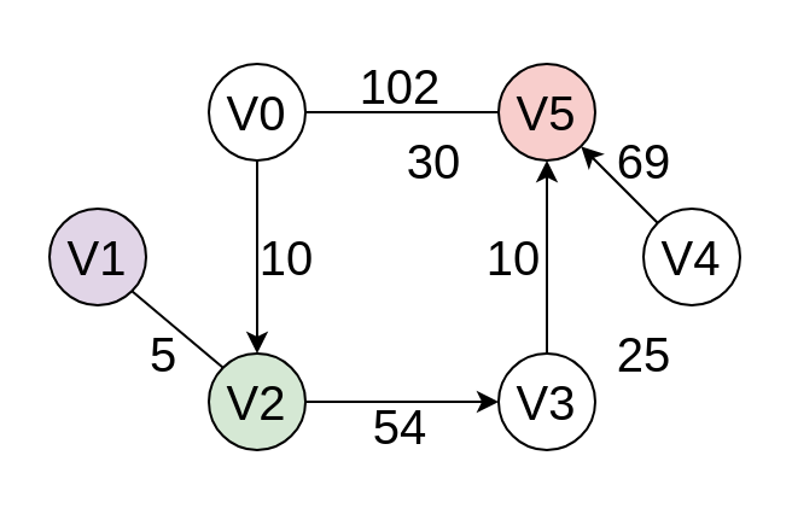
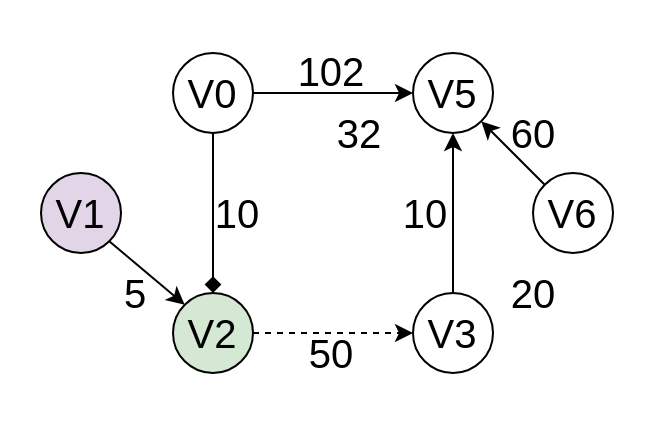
  <mxCell id="0" />
  <mxCell id="1" parent="0" />
- <mxCell id="2" style="edgeStyle=none;rounded=0;orthogonalLoop=1;jettySize=auto;html=1;exitX=1;exitY=0.5;exitDx=0;exitDy=0;entryX=0;entryY=0.5;entryDx=0;entryDy=0;fontSize=20;endArrow=none;" edge="1" parent="1" source="4" target="7"><mxGeometry relative="1" as="geometry" /></mxCell>
- <mxCell id="3" style="edgeStyle=none;rounded=0;orthogonalLoop=1;jettySize=auto;html=1;exitX=0.5;exitY=1;exitDx=0;exitDy=0;entryX=0.5;entryY=0;entryDx=0;entryDy=0;fontSize=20;" edge="1" parent="1" source="4" target="6"><mxGeometry relative="1" as="geometry" /></mxCell>
+ <mxCell id="2" style="edgeStyle=none;rounded=0;orthogonalLoop=1;jettySize=auto;html=1;exitX=1;exitY=0.5;exitDx=0;exitDy=0;entryX=0;entryY=0.5;entryDx=0;entryDy=0;fontSize=20;" edge="1" parent="1" source="4" target="7"><mxGeometry relative="1" as="geometry" /></mxCell>
+ <mxCell id="3" style="edgeStyle=none;rounded=0;orthogonalLoop=1;jettySize=auto;html=1;exitX=0.5;exitY=1;exitDx=0;exitDy=0;entryX=0.5;entryY=0;entryDx=0;entryDy=0;fontSize=20;endArrow=diamond;" edge="1" parent="1" source="4" target="6"><mxGeometry relative="1" as="geometry" /></mxCell>
  <mxCell id="4" value="V0" style="ellipse;whiteSpace=wrap;html=1;aspect=fixed;fontSize=20;" vertex="1" parent="1"><mxGeometry x="86" y="26" width="40" height="40" as="geometry" /></mxCell>
- <mxCell id="5" style="edgeStyle=none;rounded=0;orthogonalLoop=1;jettySize=auto;html=1;exitX=1;exitY=0.5;exitDx=0;exitDy=0;entryX=0;entryY=0.5;entryDx=0;entryDy=0;fontSize=20;" edge="1" parent="1" source="6" target="9"><mxGeometry relative="1" as="geometry" /></mxCell>
+ <mxCell id="5" style="edgeStyle=none;rounded=0;orthogonalLoop=1;jettySize=auto;html=1;exitX=1;exitY=0.5;exitDx=0;exitDy=0;entryX=0;entryY=0.5;entryDx=0;entryDy=0;fontSize=20;dashed=1;" edge="1" parent="1" source="6" target="9"><mxGeometry relative="1" as="geometry" /></mxCell>
  <mxCell id="6" value="V2" style="ellipse;whiteSpace=wrap;html=1;aspect=fixed;fontSize=20;fillColor=#d5e8d4;" vertex="1" parent="1"><mxGeometry x="86" y="146" width="40" height="40" as="geometry" /></mxCell>
- <mxCell id="7" value="V5" style="ellipse;whiteSpace=wrap;html=1;aspect=fixed;fontSize=20;align=center;verticalAlign=middle;fillColor=#f8cecc;" vertex="1" parent="1"><mxGeometry x="206" y="26" width="40" height="40" as="geometry" /></mxCell>
+ <mxCell id="7" value="V5" style="ellipse;whiteSpace=wrap;html=1;aspect=fixed;fontSize=20;align=center;verticalAlign=middle;" vertex="1" parent="1"><mxGeometry x="206" y="26" width="40" height="40" as="geometry" /></mxCell>
  <mxCell id="8" style="edgeStyle=none;rounded=0;orthogonalLoop=1;jettySize=auto;html=1;exitX=0.5;exitY=0;exitDx=0;exitDy=0;entryX=0.5;entryY=1;entryDx=0;entryDy=0;fontSize=20;" edge="1" parent="1" source="9" target="7"><mxGeometry relative="1" as="geometry" /></mxCell>
  <mxCell id="9" value="V3" style="ellipse;whiteSpace=wrap;html=1;aspect=fixed;fontSize=20;" vertex="1" parent="1"><mxGeometry x="206" y="146" width="40" height="40" as="geometry" /></mxCell>
  <mxCell id="10" style="edgeStyle=none;rounded=0;orthogonalLoop=1;jettySize=auto;html=1;exitX=0;exitY=0;exitDx=0;exitDy=0;entryX=1;entryY=1;entryDx=0;entryDy=0;fontSize=20;" edge="1" parent="1" source="11" target="7"><mxGeometry relative="1" as="geometry" /></mxCell>
- <mxCell id="11" value="V4" style="ellipse;whiteSpace=wrap;html=1;aspect=fixed;fontSize=20;" vertex="1" parent="1"><mxGeometry x="266" y="86" width="40" height="40" as="geometry" /></mxCell>
- <mxCell id="12" style="edgeStyle=none;rounded=0;orthogonalLoop=1;jettySize=auto;html=1;exitX=1;exitY=1;exitDx=0;exitDy=0;entryX=0;entryY=0;entryDx=0;entryDy=0;fontSize=20;endArrow=none;" edge="1" parent="1" source="13" target="6"><mxGeometry relative="1" as="geometry" /></mxCell>
+ <mxCell id="11" value="V6" style="ellipse;whiteSpace=wrap;html=1;aspect=fixed;fontSize=20;" vertex="1" parent="1"><mxGeometry x="266" y="86" width="40" height="40" as="geometry" /></mxCell>
+ <mxCell id="12" style="edgeStyle=none;rounded=0;orthogonalLoop=1;jettySize=auto;html=1;exitX=1;exitY=1;exitDx=0;exitDy=0;entryX=0;entryY=0;entryDx=0;entryDy=0;fontSize=20;" edge="1" parent="1" source="13" target="6"><mxGeometry relative="1" as="geometry" /></mxCell>
  <mxCell id="13" value="V1" style="ellipse;whiteSpace=wrap;html=1;aspect=fixed;fontSize=20;fillColor=#e1d5e7;" vertex="1" parent="1"><mxGeometry x="20" y="86" width="40" height="40" as="geometry" /></mxCell>
  <mxCell id="14" value="5" style="text;html=1;align=center;verticalAlign=middle;resizable=0;points=[];autosize=1;strokeColor=none;fillColor=none;fontSize=20;" vertex="1" parent="1"><mxGeometry x="52" y="131" width="30" height="30" as="geometry" /></mxCell>
  <mxCell id="15" value="10" style="text;html=1;align=center;verticalAlign=middle;resizable=0;points=[];autosize=1;strokeColor=none;fillColor=none;fontSize=20;" vertex="1" parent="1"><mxGeometry x="98" y="91" width="40" height="30" as="geometry" /></mxCell>
- <mxCell id="16" value="54" style="text;html=1;align=center;verticalAlign=middle;resizable=0;points=[];autosize=1;strokeColor=none;fillColor=none;fontSize=20;" vertex="1" parent="1"><mxGeometry x="145" y="161" width="40" height="30" as="geometry" /></mxCell>
+ <mxCell id="16" value="50" style="text;html=1;align=center;verticalAlign=middle;resizable=0;points=[];autosize=1;strokeColor=none;fillColor=none;fontSize=20;" vertex="1" parent="1"><mxGeometry x="145" y="161" width="40" height="30" as="geometry" /></mxCell>
  <mxCell id="17" value="10" style="text;html=1;align=center;verticalAlign=middle;resizable=0;points=[];autosize=1;strokeColor=none;fillColor=none;fontSize=20;" vertex="1" parent="1"><mxGeometry x="192" y="91" width="40" height="30" as="geometry" /></mxCell>
  <mxCell id="18" value="102" style="text;html=1;align=center;verticalAlign=middle;resizable=0;points=[];autosize=1;strokeColor=none;fillColor=none;fontSize=20;" vertex="1" parent="1"><mxGeometry x="140" y="20" width="50" height="30" as="geometry" /></mxCell>
- <mxCell id="19" value="30" style="text;html=1;align=center;verticalAlign=middle;resizable=0;points=[];autosize=1;strokeColor=none;fillColor=none;fontSize=20;" vertex="1" parent="1"><mxGeometry x="159" y="51" width="40" height="30" as="geometry" /></mxCell>
- <mxCell id="20" value="25" style="text;html=1;align=center;verticalAlign=middle;resizable=0;points=[];autosize=1;strokeColor=none;fillColor=none;fontSize=20;" vertex="1" parent="1"><mxGeometry x="246" y="131" width="40" height="30" as="geometry" /></mxCell>
- <mxCell id="21" value="69" style="text;html=1;align=center;verticalAlign=middle;resizable=0;points=[];autosize=1;strokeColor=none;fillColor=none;fontSize=20;" vertex="1" parent="1"><mxGeometry x="246" y="51" width="40" height="30" as="geometry" /></mxCell>
+ <mxCell id="19" value="32" style="text;html=1;align=center;verticalAlign=middle;resizable=0;points=[];autosize=1;strokeColor=none;fillColor=none;fontSize=20;" vertex="1" parent="1"><mxGeometry x="159" y="51" width="40" height="30" as="geometry" /></mxCell>
+ <mxCell id="20" value="20" style="text;html=1;align=center;verticalAlign=middle;resizable=0;points=[];autosize=1;strokeColor=none;fillColor=none;fontSize=20;" vertex="1" parent="1"><mxGeometry x="246" y="131" width="40" height="30" as="geometry" /></mxCell>
+ <mxCell id="21" value="60" style="text;html=1;align=center;verticalAlign=middle;resizable=0;points=[];autosize=1;strokeColor=none;fillColor=none;fontSize=20;" vertex="1" parent="1"><mxGeometry x="246" y="51" width="40" height="30" as="geometry" /></mxCell>
